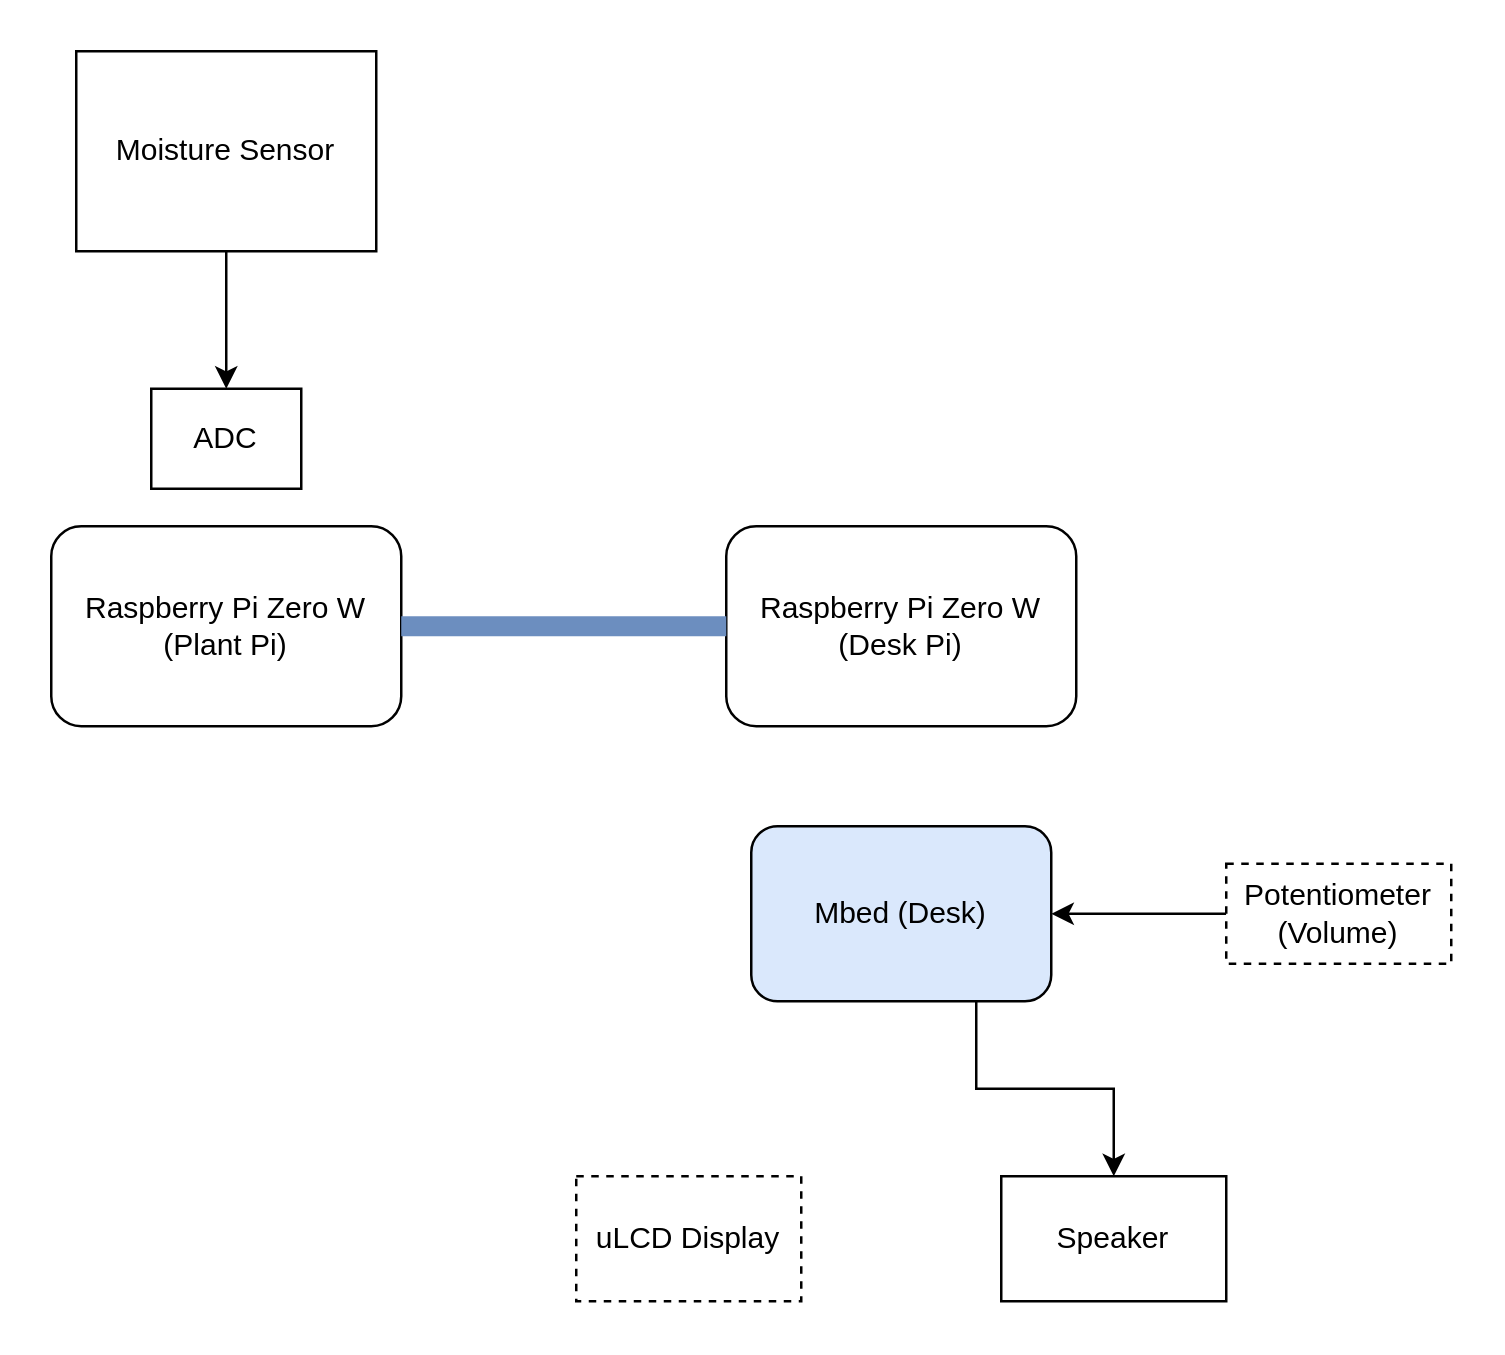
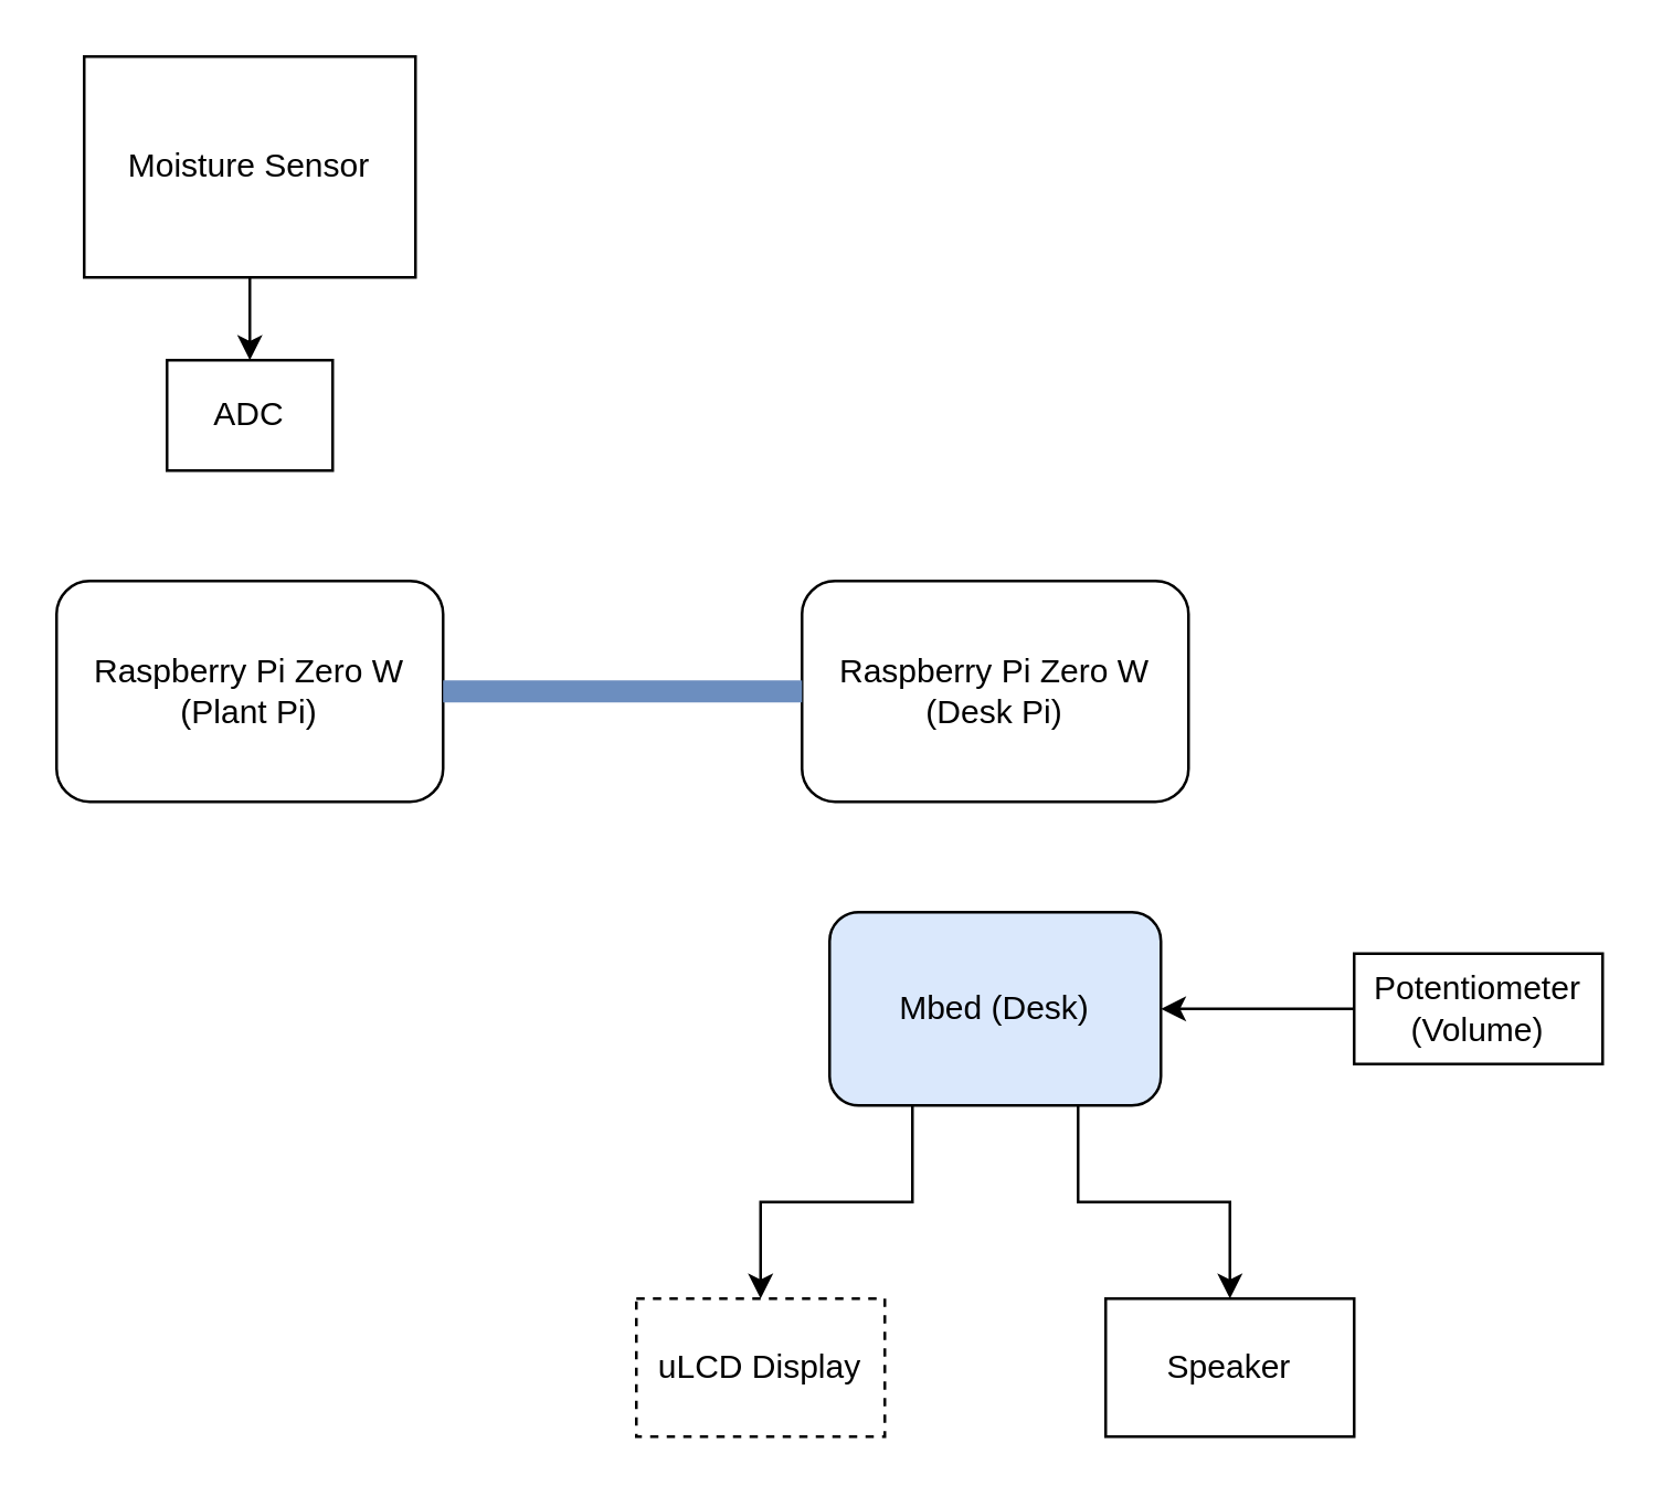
  <mxCell id="0" />
  <mxCell id="1" parent="0" />
  <mxCell id="2" value="Raspberry Pi Zero W (Desk Pi)" style="rounded=1;whiteSpace=wrap;html=1;" vertex="1" parent="1"><mxGeometry x="290" y="210" width="140" height="80" as="geometry" /></mxCell>
  <mxCell id="3" value="Raspberry Pi Zero W (Plant Pi)" style="rounded=1;whiteSpace=wrap;html=1;" vertex="1" parent="1"><mxGeometry x="20" y="210" width="140" height="80" as="geometry" /></mxCell>
  <mxCell id="4" value="" style="edgeStyle=orthogonalEdgeStyle;rounded=0;orthogonalLoop=1;jettySize=auto;html=1;" edge="1" parent="1" source="5" target="6"><mxGeometry relative="1" as="geometry" /></mxCell>
  <mxCell id="5" value="Moisture Sensor" style="rounded=0;whiteSpace=wrap;html=1;" vertex="1" parent="1"><mxGeometry x="30" y="20" width="120" height="80" as="geometry" /></mxCell>
- <mxCell id="6" value="ADC" style="rounded=0;whiteSpace=wrap;html=1;" vertex="1" parent="1"><mxGeometry x="60" y="155" width="60" height="40" as="geometry" /></mxCell>
+ <mxCell id="6" value="ADC" style="rounded=0;whiteSpace=wrap;html=1;" vertex="1" parent="1"><mxGeometry x="60" y="130" width="60" height="40" as="geometry" /></mxCell>
  <mxCell id="7" value="" style="endArrow=none;html=1;rounded=0;fillColor=#dae8fc;strokeColor=#6c8ebf;strokeWidth=8;exitX=0;exitY=0.5;exitDx=0;exitDy=0;" edge="1" parent="1" source="2"><mxGeometry width="50" height="50" relative="1" as="geometry"><mxPoint x="190" y="250" as="sourcePoint" /><mxPoint x="160" y="250" as="targetPoint" /></mxGeometry></mxCell>
  <mxCell id="8" value="" style="edgeStyle=orthogonalEdgeStyle;rounded=0;orthogonalLoop=1;jettySize=auto;html=1;" edge="1" parent="1" source="9" target="14"><mxGeometry relative="1" as="geometry" /></mxCell>
- <mxCell id="9" value="Potentiometer&lt;br&gt;(Volume)" style="rounded=0;whiteSpace=wrap;html=1;dashed=1;" vertex="1" parent="1"><mxGeometry x="490" y="345" width="90" height="40" as="geometry" /></mxCell>
+ <mxCell id="9" value="Potentiometer&lt;br&gt;(Volume)" style="rounded=0;whiteSpace=wrap;html=1;" vertex="1" parent="1"><mxGeometry x="490" y="345" width="90" height="40" as="geometry" /></mxCell>
  <mxCell id="10" value="uLCD Display" style="rounded=0;whiteSpace=wrap;html=1;dashed=1;" vertex="1" parent="1"><mxGeometry x="230" y="470" width="90" height="50" as="geometry" /></mxCell>
  <mxCell id="11" value="Speaker" style="rounded=0;whiteSpace=wrap;html=1;" vertex="1" parent="1"><mxGeometry x="400" y="470" width="90" height="50" as="geometry" /></mxCell>
+ <mxCell id="12" style="edgeStyle=orthogonalEdgeStyle;rounded=0;orthogonalLoop=1;jettySize=auto;html=1;exitX=0.25;exitY=1;exitDx=0;exitDy=0;entryX=0.5;entryY=0;entryDx=0;entryDy=0;" edge="1" parent="1" source="14" target="10"><mxGeometry relative="1" as="geometry" /></mxCell>
  <mxCell id="13" style="edgeStyle=orthogonalEdgeStyle;rounded=0;orthogonalLoop=1;jettySize=auto;html=1;exitX=0.75;exitY=1;exitDx=0;exitDy=0;entryX=0.5;entryY=0;entryDx=0;entryDy=0;" edge="1" parent="1" source="14" target="11"><mxGeometry relative="1" as="geometry" /></mxCell>
  <mxCell id="14" value="Mbed (Desk)" style="rounded=1;whiteSpace=wrap;html=1;fillColor=#dae8fc;" vertex="1" parent="1"><mxGeometry x="300" y="330" width="120" height="70" as="geometry" /></mxCell>
  <mxCell id="15" style="edgeStyle=orthogonalEdgeStyle;rounded=0;orthogonalLoop=1;jettySize=auto;html=1;exitX=0.5;exitY=1;exitDx=0;exitDy=0;" edge="1" parent="1" source="14" target="14"><mxGeometry relative="1" as="geometry" /></mxCell>
